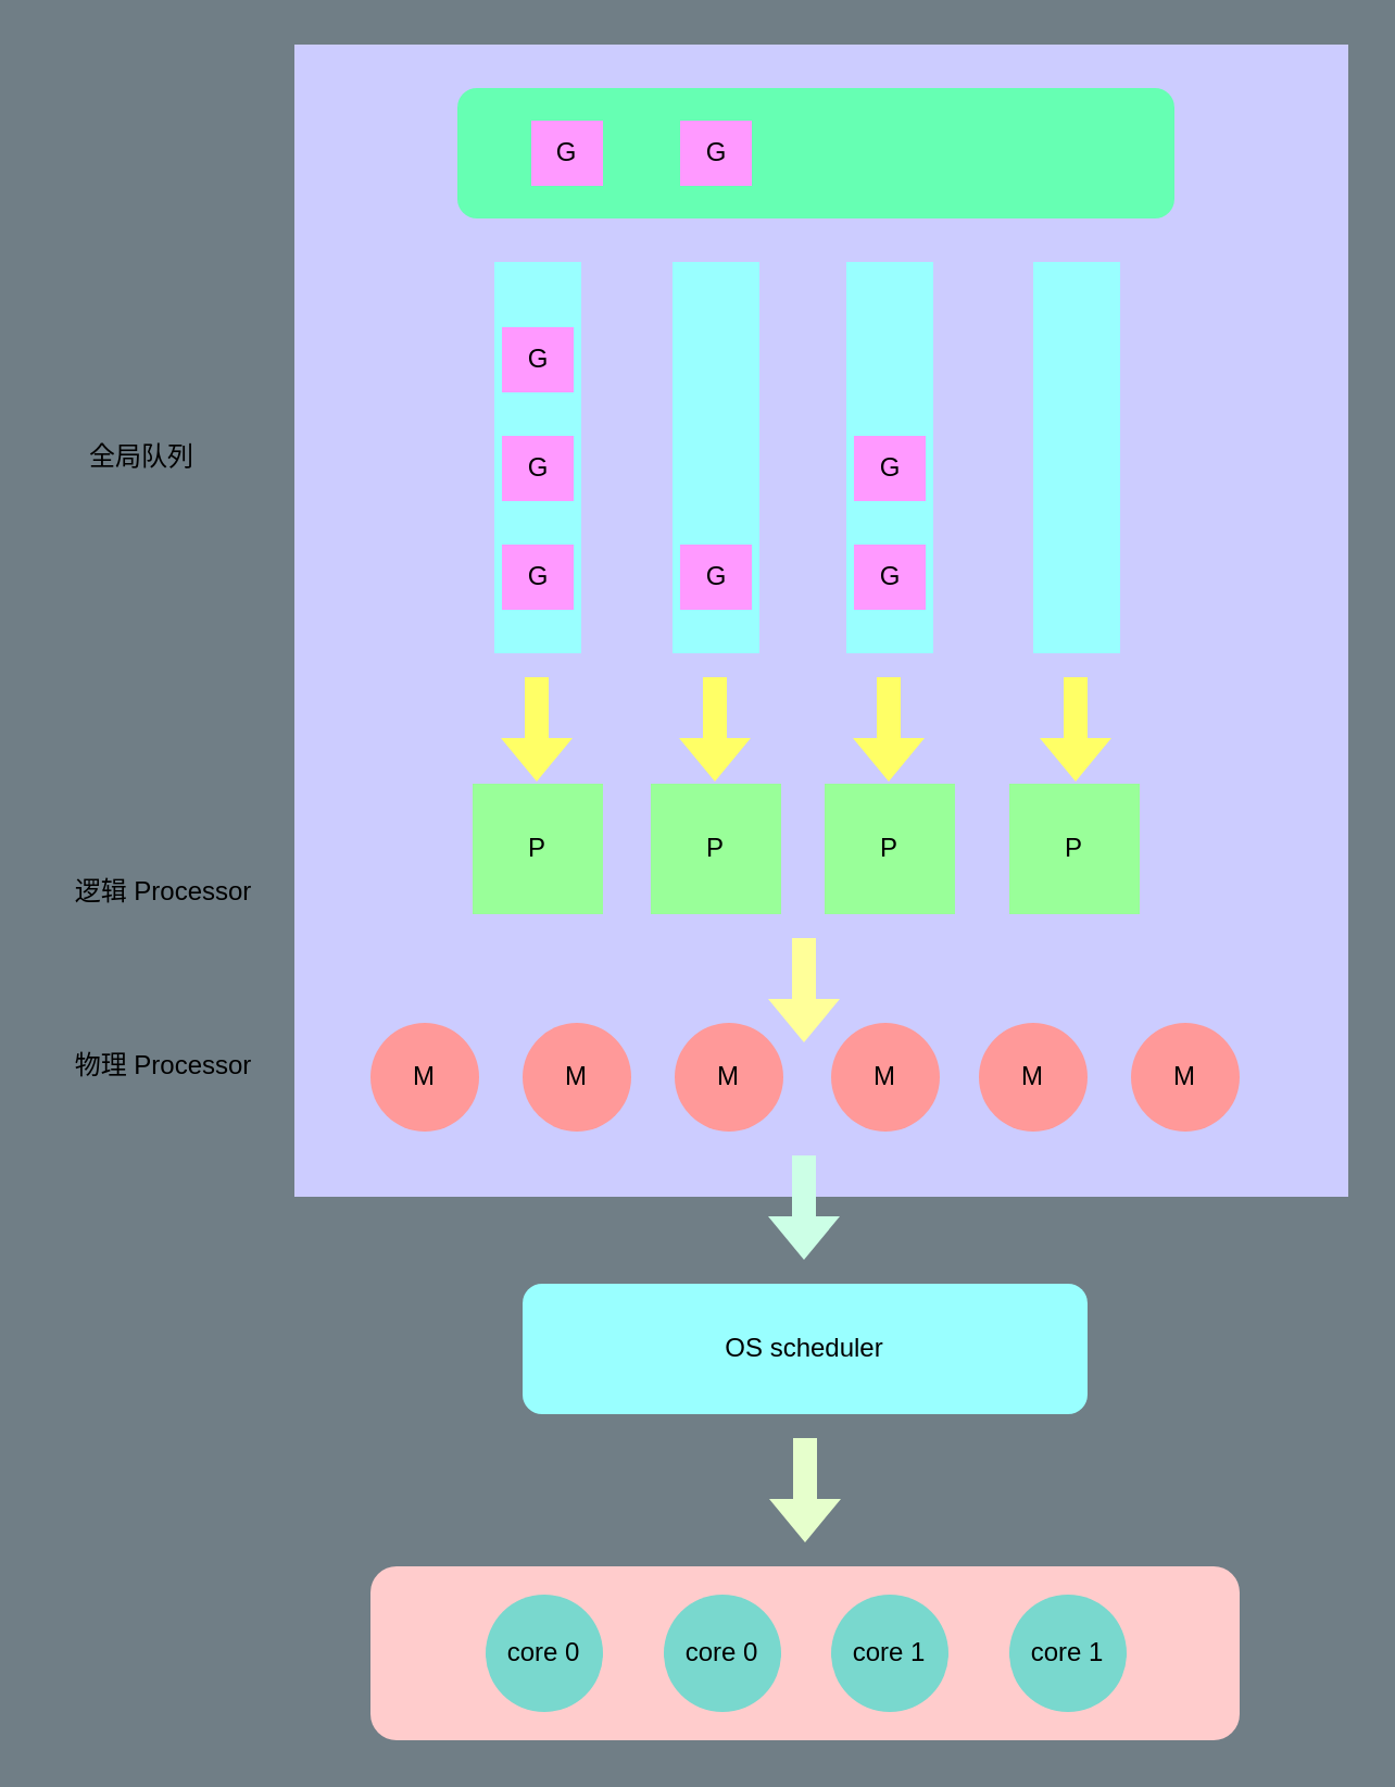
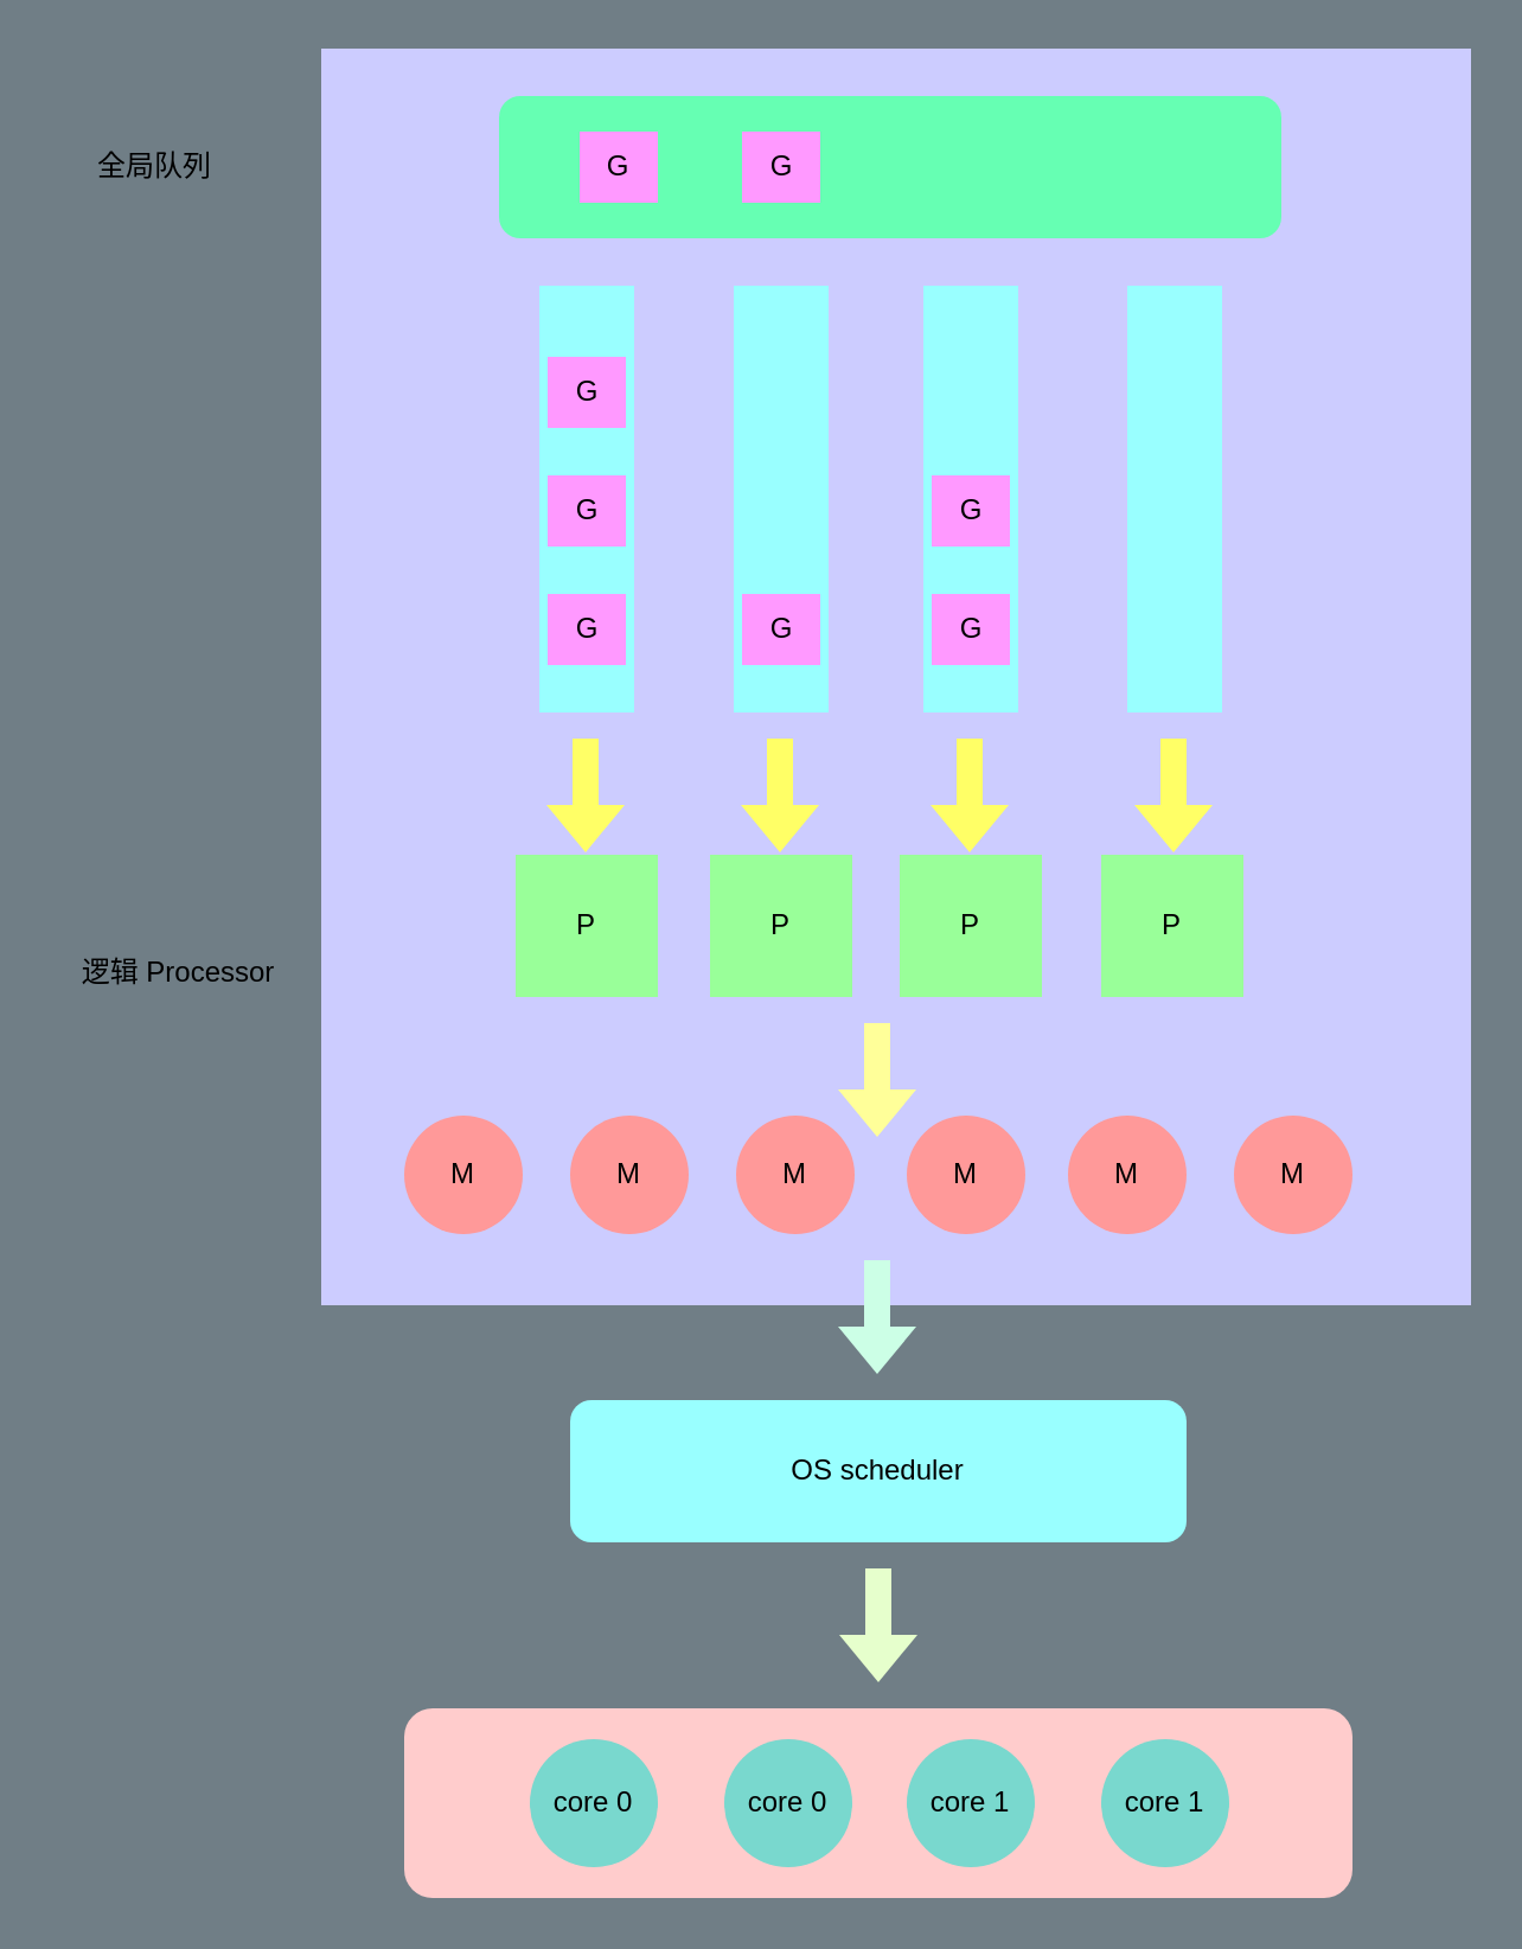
  <mxCell id="0" />
  <mxCell id="1" style="" parent="0" />
  <mxCell id="2" value="" style="rounded=0;whiteSpace=wrap;html=1;fillColor=#CCCCFF;strokeColor=none;" parent="1" vertex="1"><mxGeometry x="135" y="20" width="485" height="530" as="geometry" /></mxCell>
  <mxCell id="3" value="" style="rounded=1;whiteSpace=wrap;html=1;fillColor=#FFCCCC;strokeColor=none;" parent="1" vertex="1"><mxGeometry x="170" y="720" width="400" height="80" as="geometry" /></mxCell>
  <mxCell id="4" value="core 0" style="ellipse;whiteSpace=wrap;html=1;aspect=fixed;fillColor=#79D8CE;gradientColor=none;strokeColor=none;" parent="1" vertex="1"><mxGeometry x="305" y="733" width="54" height="54" as="geometry" /></mxCell>
  <mxCell id="5" value="core 1" style="ellipse;whiteSpace=wrap;html=1;aspect=fixed;fillColor=#79D8CE;gradientColor=none;strokeColor=none;" parent="1" vertex="1"><mxGeometry x="382" y="733" width="54" height="54" as="geometry" /></mxCell>
  <mxCell id="6" value="core 0" style="ellipse;whiteSpace=wrap;html=1;aspect=fixed;fillColor=#79D8CE;gradientColor=none;strokeColor=none;" parent="1" vertex="1"><mxGeometry x="223" y="733" width="54" height="54" as="geometry" /></mxCell>
  <mxCell id="7" value="core 1" style="ellipse;whiteSpace=wrap;html=1;aspect=fixed;fillColor=#79D8CE;gradientColor=none;strokeColor=none;" parent="1" vertex="1"><mxGeometry x="464" y="733" width="54" height="54" as="geometry" /></mxCell>
  <mxCell id="8" value="OS scheduler" style="rounded=1;whiteSpace=wrap;html=1;strokeColor=none;fillColor=#99ffff;" parent="1" vertex="1"><mxGeometry x="240" y="590" width="260" height="60" as="geometry" /></mxCell>
  <mxCell id="9" value="" style="shape=flexArrow;endArrow=classic;html=1;strokeWidth=2;fillColor=#E6FFCC;strokeColor=none;" parent="1" edge="1"><mxGeometry width="50" height="50" relative="1" as="geometry"><mxPoint x="370" y="660" as="sourcePoint" /><mxPoint x="370" y="710" as="targetPoint" /></mxGeometry></mxCell>
  <mxCell id="10" value="" style="shape=flexArrow;endArrow=classic;html=1;strokeWidth=2;fillColor=#CCFFE6;strokeColor=none;" parent="1" edge="1"><mxGeometry width="50" height="50" relative="1" as="geometry"><mxPoint x="369.5" y="530" as="sourcePoint" /><mxPoint x="369.5" y="580" as="targetPoint" /></mxGeometry></mxCell>
  <mxCell id="11" value="M" style="ellipse;whiteSpace=wrap;html=1;aspect=fixed;fillColor=#FF9999;strokeColor=none;" parent="1" vertex="1"><mxGeometry x="170" y="470" width="50" height="50" as="geometry" /></mxCell>
  <mxCell id="12" value="M" style="ellipse;whiteSpace=wrap;html=1;aspect=fixed;fillColor=#FF9999;strokeColor=none;" parent="1" vertex="1"><mxGeometry x="240" y="470" width="50" height="50" as="geometry" /></mxCell>
  <mxCell id="13" value="M" style="ellipse;whiteSpace=wrap;html=1;aspect=fixed;fillColor=#FF9999;strokeColor=none;" parent="1" vertex="1"><mxGeometry x="310" y="470" width="50" height="50" as="geometry" /></mxCell>
  <mxCell id="14" value="M" style="ellipse;whiteSpace=wrap;html=1;aspect=fixed;fillColor=#FF9999;strokeColor=none;" parent="1" vertex="1"><mxGeometry x="382" y="470" width="50" height="50" as="geometry" /></mxCell>
  <mxCell id="15" value="M" style="ellipse;whiteSpace=wrap;html=1;aspect=fixed;fillColor=#FF9999;strokeColor=none;" parent="1" vertex="1"><mxGeometry x="450" y="470" width="50" height="50" as="geometry" /></mxCell>
  <mxCell id="16" value="M" style="ellipse;whiteSpace=wrap;html=1;aspect=fixed;fillColor=#FF9999;strokeColor=none;" parent="1" vertex="1"><mxGeometry x="520" y="470" width="50" height="50" as="geometry" /></mxCell>
  <mxCell id="17" value="P" style="whiteSpace=wrap;html=1;aspect=fixed;fillColor=#99FF99;strokeColor=none;" parent="1" vertex="1"><mxGeometry x="217" y="360" width="60" height="60" as="geometry" /></mxCell>
  <mxCell id="18" value="P" style="whiteSpace=wrap;html=1;aspect=fixed;fillColor=#99FF99;strokeColor=none;" parent="1" vertex="1"><mxGeometry x="299" y="360" width="60" height="60" as="geometry" /></mxCell>
  <mxCell id="19" value="P" style="whiteSpace=wrap;html=1;aspect=fixed;fillColor=#99FF99;strokeColor=none;" parent="1" vertex="1"><mxGeometry x="379" y="360" width="60" height="60" as="geometry" /></mxCell>
  <mxCell id="20" value="P" style="whiteSpace=wrap;html=1;aspect=fixed;fillColor=#99FF99;strokeColor=none;" parent="1" vertex="1"><mxGeometry x="464" y="360" width="60" height="60" as="geometry" /></mxCell>
  <mxCell id="21" value="" style="rounded=0;whiteSpace=wrap;html=1;fillColor=#99FFFF;strokeColor=none;" parent="1" vertex="1"><mxGeometry x="227" y="120" width="40" height="180" as="geometry" /></mxCell>
  <mxCell id="22" value="G" style="rounded=0;whiteSpace=wrap;html=1;fillColor=#FF99FF;strokeColor=none;" parent="1" vertex="1"><mxGeometry x="230.5" y="250" width="33" height="30" as="geometry" /></mxCell>
  <mxCell id="23" value="G" style="rounded=0;whiteSpace=wrap;html=1;fillColor=#FF99FF;strokeColor=none;" parent="1" vertex="1"><mxGeometry x="230.5" y="200" width="33" height="30" as="geometry" /></mxCell>
  <mxCell id="24" value="G" style="rounded=0;whiteSpace=wrap;html=1;fillColor=#FF99FF;strokeColor=none;" parent="1" vertex="1"><mxGeometry x="230.5" width="33" height="30" as="geometry" y="150" /></mxCell>
  <mxCell id="25" value="" style="shape=flexArrow;endArrow=classic;html=1;strokeWidth=2;fillColor=#FFFF66;strokeColor=none;" parent="1" edge="1"><mxGeometry width="50" height="50" relative="1" as="geometry"><mxPoint x="246.5" y="310" as="sourcePoint" /><mxPoint x="246.5" y="360" as="targetPoint" /></mxGeometry></mxCell>
  <mxCell id="26" value="" style="rounded=0;whiteSpace=wrap;html=1;fillColor=#99FFFF;strokeColor=none;" parent="1" vertex="1"><mxGeometry x="309" y="120" width="40" height="180" as="geometry" /></mxCell>
  <mxCell id="27" value="G" style="rounded=0;whiteSpace=wrap;html=1;fillColor=#FF99FF;strokeColor=none;" parent="1" vertex="1"><mxGeometry x="312.5" y="250" width="33" height="30" as="geometry" /></mxCell>
  <mxCell id="28" value="" style="shape=flexArrow;endArrow=classic;html=1;strokeWidth=2;fillColor=#FFFF66;strokeColor=none;" parent="1" edge="1"><mxGeometry width="50" height="50" relative="1" as="geometry"><mxPoint x="328.5" y="310" as="sourcePoint" /><mxPoint x="328.5" y="360" as="targetPoint" /></mxGeometry></mxCell>
  <mxCell id="29" value="" style="rounded=0;whiteSpace=wrap;html=1;fillColor=#99FFFF;strokeColor=none;" parent="1" vertex="1"><mxGeometry x="389" y="120" width="40" height="180" as="geometry" /></mxCell>
  <mxCell id="30" value="G" style="rounded=0;whiteSpace=wrap;html=1;fillColor=#FF99FF;strokeColor=none;" parent="1" vertex="1"><mxGeometry x="392.5" y="250" width="33" height="30" as="geometry" /></mxCell>
  <mxCell id="31" value="G" style="rounded=0;whiteSpace=wrap;html=1;fillColor=#FF99FF;strokeColor=none;" parent="1" vertex="1"><mxGeometry x="392.5" y="200" width="33" height="30" as="geometry" /></mxCell>
  <mxCell id="32" value="" style="shape=flexArrow;endArrow=classic;html=1;strokeWidth=2;fillColor=#FFFF66;strokeColor=none;" parent="1" edge="1"><mxGeometry width="50" height="50" relative="1" as="geometry"><mxPoint x="408.5" y="310" as="sourcePoint" /><mxPoint x="408.5" y="360" as="targetPoint" /></mxGeometry></mxCell>
  <mxCell id="33" value="" style="rounded=0;whiteSpace=wrap;html=1;fillColor=#99FFFF;strokeColor=none;" parent="1" vertex="1"><mxGeometry x="475" y="120" width="40" height="180" as="geometry" /></mxCell>
  <mxCell id="34" value="" style="shape=flexArrow;endArrow=classic;html=1;strokeWidth=2;fillColor=#FFFF66;strokeColor=none;" parent="1" edge="1"><mxGeometry width="50" height="50" relative="1" as="geometry"><mxPoint x="494.5" y="310" as="sourcePoint" /><mxPoint x="494.5" y="360" as="targetPoint" /></mxGeometry></mxCell>
  <mxCell id="35" value="" style="shape=flexArrow;endArrow=classic;html=1;strokeWidth=2;fillColor=#FFFF99;strokeColor=none;" parent="1" edge="1"><mxGeometry width="50" height="50" relative="1" as="geometry"><mxPoint x="369.5" y="430" as="sourcePoint" /><mxPoint x="369.5" y="480" as="targetPoint" /></mxGeometry></mxCell>
  <mxCell id="36" value="" style="rounded=1;whiteSpace=wrap;html=1;fillColor=#66FFB3;strokeColor=none;" parent="1" vertex="1"><mxGeometry x="210" y="40" width="330" height="60" as="geometry" /></mxCell>
  <mxCell id="37" value="G" style="rounded=0;whiteSpace=wrap;html=1;fillColor=#FF99FF;strokeColor=none;" parent="1" vertex="1"><mxGeometry x="244" y="55" width="33" height="30" as="geometry" /></mxCell>
  <mxCell id="38" value="G" style="rounded=0;whiteSpace=wrap;html=1;fillColor=#FF99FF;strokeColor=none;" parent="1" vertex="1"><mxGeometry x="312.5" y="55" width="33" height="30" as="geometry" /></mxCell>
  <mxCell id="39" value="逻辑 Processor" style="text;html=1;strokeColor=none;fillColor=none;align=center;verticalAlign=middle;whiteSpace=wrap;rounded=0;" vertex="1" parent="1"><mxGeometry x="30" y="400" width="90" height="20" as="geometry" /></mxCell>
- <mxCell id="40" value="物理 Processor" style="text;html=1;strokeColor=none;fillColor=none;align=center;verticalAlign=middle;whiteSpace=wrap;rounded=0;" vertex="1" parent="1"><mxGeometry x="30" y="480" width="90" height="20" as="geometry" /></mxCell>
- <mxCell id="41" value="全局队列" style="text;html=1;strokeColor=none;fillColor=none;align=center;verticalAlign=middle;whiteSpace=wrap;rounded=0;" vertex="1" parent="1"><mxGeometry x="20" y="200" width="90" height="20" as="geometry" /></mxCell>
+ <mxCell id="41" value="全局队列" style="text;html=1;strokeColor=none;fillColor=none;align=center;verticalAlign=middle;whiteSpace=wrap;rounded=0;" vertex="1" parent="1"><mxGeometry x="20" y="60" width="90" height="20" as="geometry" /></mxCell>
